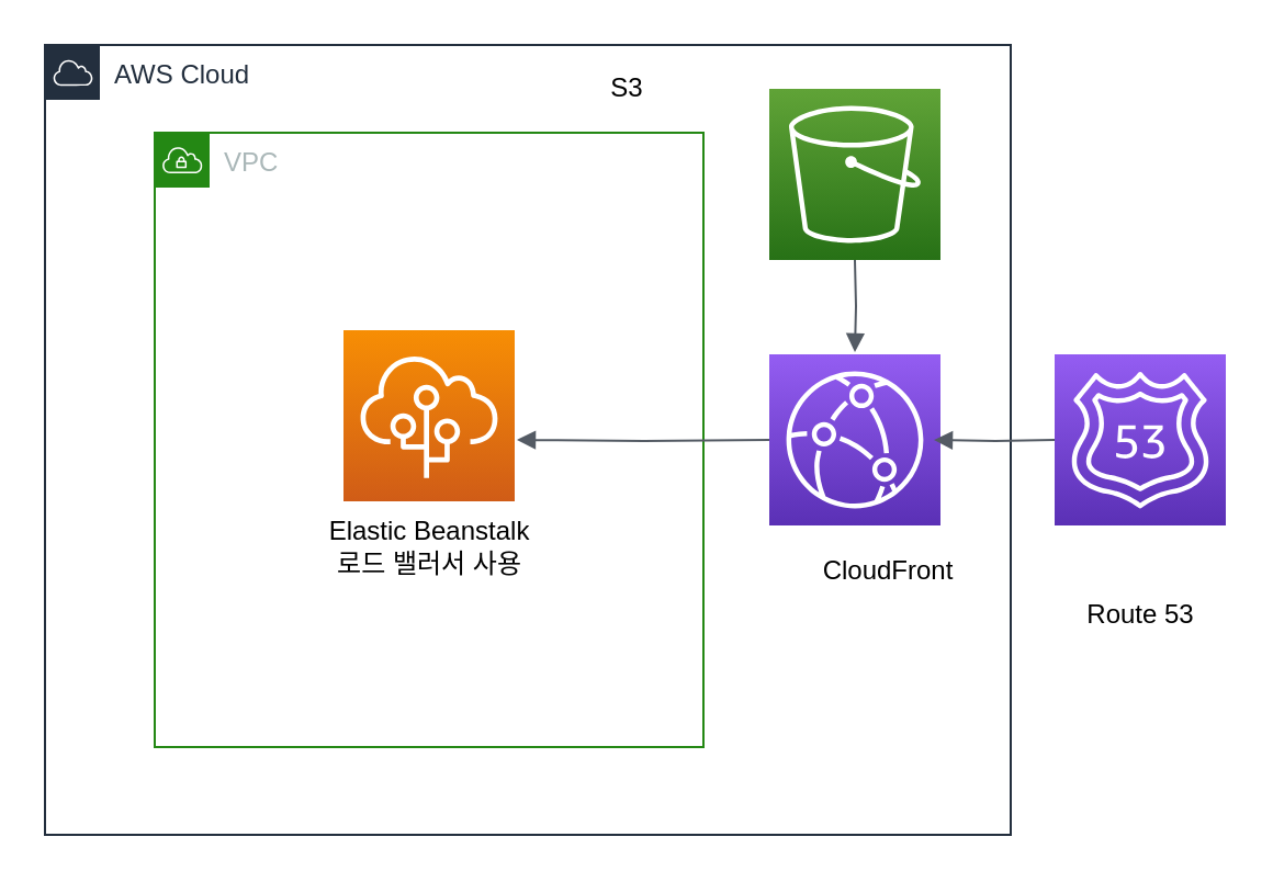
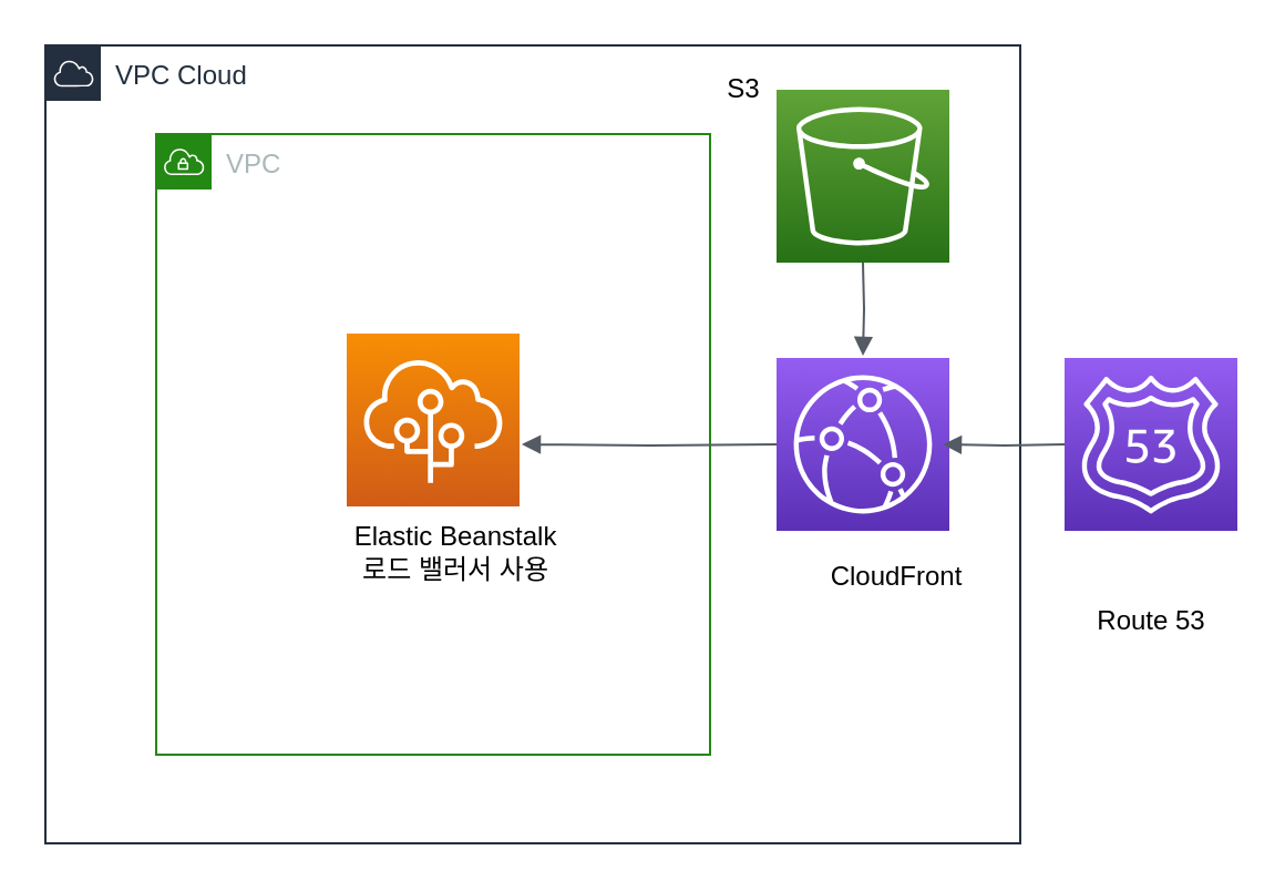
  <mxCell id="0" />
  <mxCell id="1" parent="0" />
- <mxCell id="2" value="AWS Cloud" style="points=[[0,0],[0.25,0],[0.5,0],[0.75,0],[1,0],[1,0.25],[1,0.5],[1,0.75],[1,1],[0.75,1],[0.5,1],[0.25,1],[0,1],[0,0.75],[0,0.5],[0,0.25]];outlineConnect=0;gradientColor=none;html=1;whiteSpace=wrap;fontSize=12;fontStyle=0;shape=mxgraph.aws4.group;grIcon=mxgraph.aws4.group_aws_cloud;strokeColor=#232F3E;fillColor=none;verticalAlign=top;align=left;spacingLeft=30;fontColor=#232F3E;dashed=0;" vertex="1" parent="1"><mxGeometry x="20" y="20" width="440" height="360" as="geometry" /></mxCell>
+ <mxCell id="2" value="VPC Cloud" style="points=[[0,0],[0.25,0],[0.5,0],[0.75,0],[1,0],[1,0.25],[1,0.5],[1,0.75],[1,1],[0.75,1],[0.5,1],[0.25,1],[0,1],[0,0.75],[0,0.5],[0,0.25]];outlineConnect=0;gradientColor=none;html=1;whiteSpace=wrap;fontSize=12;fontStyle=0;shape=mxgraph.aws4.group;grIcon=mxgraph.aws4.group_aws_cloud;strokeColor=#232F3E;fillColor=none;verticalAlign=top;align=left;spacingLeft=30;fontColor=#232F3E;dashed=0;" vertex="1" parent="1"><mxGeometry x="20" y="20" width="440" height="360" as="geometry" /></mxCell>
  <mxCell id="3" value="VPC" style="points=[[0,0],[0.25,0],[0.5,0],[0.75,0],[1,0],[1,0.25],[1,0.5],[1,0.75],[1,1],[0.75,1],[0.5,1],[0.25,1],[0,1],[0,0.75],[0,0.5],[0,0.25]];outlineConnect=0;gradientColor=none;html=1;whiteSpace=wrap;fontSize=12;fontStyle=0;shape=mxgraph.aws4.group;grIcon=mxgraph.aws4.group_vpc;strokeColor=#248814;fillColor=none;verticalAlign=top;align=left;spacingLeft=30;fontColor=#AAB7B8;dashed=0;" vertex="1" parent="1"><mxGeometry x="70" y="60" width="250" height="280" as="geometry" /></mxCell>
  <mxCell id="4" value="" style="points=[[0,0,0],[0.25,0,0],[0.5,0,0],[0.75,0,0],[1,0,0],[0,1,0],[0.25,1,0],[0.5,1,0],[0.75,1,0],[1,1,0],[0,0.25,0],[0,0.5,0],[0,0.75,0],[1,0.25,0],[1,0.5,0],[1,0.75,0]];outlineConnect=0;fontColor=#232F3E;gradientColor=#F78E04;gradientDirection=north;fillColor=#D05C17;strokeColor=#ffffff;dashed=0;verticalLabelPosition=bottom;verticalAlign=top;align=center;html=1;fontSize=12;fontStyle=0;aspect=fixed;shape=mxgraph.aws4.resourceIcon;resIcon=mxgraph.aws4.elastic_beanstalk;" vertex="1" parent="1"><mxGeometry x="156" y="150" width="78" height="78" as="geometry" /></mxCell>
- <mxCell id="5" value="Elastic Beanstalk&lt;br&gt;로드 밸러서 사용" style="text;html=1;align=center;verticalAlign=middle;resizable=0;points=[];autosize=1;" vertex="1" parent="1"><mxGeometry x="140" y="234" width="110" height="30" as="geometry" /></mxCell>
+ <mxCell id="5" value="Elastic Beanstalk&lt;br&gt;로드 밸러서 사용" style="text;html=1;align=center;verticalAlign=middle;resizable=0;points=[];autosize=1;" vertex="1" parent="1"><mxGeometry x="150" y="234" width="110" height="30" as="geometry" /></mxCell>
  <mxCell id="6" value="" style="points=[[0,0,0],[0.25,0,0],[0.5,0,0],[0.75,0,0],[1,0,0],[0,1,0],[0.25,1,0],[0.5,1,0],[0.75,1,0],[1,1,0],[0,0.25,0],[0,0.5,0],[0,0.75,0],[1,0.25,0],[1,0.5,0],[1,0.75,0]];outlineConnect=0;fontColor=#232F3E;gradientColor=#945DF2;gradientDirection=north;fillColor=#5A30B5;strokeColor=#ffffff;dashed=0;verticalLabelPosition=bottom;verticalAlign=top;align=center;html=1;fontSize=12;fontStyle=0;aspect=fixed;shape=mxgraph.aws4.resourceIcon;resIcon=mxgraph.aws4.cloudfront;" vertex="1" parent="1"><mxGeometry x="350" y="161" width="78" height="78" as="geometry" /></mxCell>
  <mxCell id="7" value="" style="points=[[0,0,0],[0.25,0,0],[0.5,0,0],[0.75,0,0],[1,0,0],[0,1,0],[0.25,1,0],[0.5,1,0],[0.75,1,0],[1,1,0],[0,0.25,0],[0,0.5,0],[0,0.75,0],[1,0.25,0],[1,0.5,0],[1,0.75,0]];outlineConnect=0;fontColor=#232F3E;gradientColor=#945DF2;gradientDirection=north;fillColor=#5A30B5;strokeColor=#ffffff;dashed=0;verticalLabelPosition=bottom;verticalAlign=top;align=center;html=1;fontSize=12;fontStyle=0;aspect=fixed;shape=mxgraph.aws4.resourceIcon;resIcon=mxgraph.aws4.route_53;" vertex="1" parent="1"><mxGeometry x="480" y="161" width="78" height="78" as="geometry" /></mxCell>
  <mxCell id="8" value="" style="points=[[0,0,0],[0.25,0,0],[0.5,0,0],[0.75,0,0],[1,0,0],[0,1,0],[0.25,1,0],[0.5,1,0],[0.75,1,0],[1,1,0],[0,0.25,0],[0,0.5,0],[0,0.75,0],[1,0.25,0],[1,0.5,0],[1,0.75,0]];outlineConnect=0;fontColor=#232F3E;gradientColor=#60A337;gradientDirection=north;fillColor=#277116;strokeColor=#ffffff;dashed=0;verticalLabelPosition=bottom;verticalAlign=top;align=center;html=1;fontSize=12;fontStyle=0;aspect=fixed;shape=mxgraph.aws4.resourceIcon;resIcon=mxgraph.aws4.s3;" vertex="1" parent="1"><mxGeometry x="350" y="40" width="78" height="78" as="geometry" /></mxCell>
  <mxCell id="9" value="Route 53" style="text;html=1;align=center;verticalAlign=middle;resizable=0;points=[];autosize=1;" vertex="1" parent="1"><mxGeometry x="489" y="270" width="60" height="20" as="geometry" /></mxCell>
  <mxCell id="10" value="CloudFront" style="text;html=1;align=center;verticalAlign=middle;resizable=0;points=[];autosize=1;" vertex="1" parent="1"><mxGeometry x="369" y="250" width="70" height="20" as="geometry" /></mxCell>
- <mxCell id="11" value="S3" style="text;html=1;align=center;verticalAlign=middle;resizable=0;points=[];autosize=1;" vertex="1" parent="1"><mxGeometry x="270" y="30" width="30" height="20" as="geometry" /></mxCell>
+ <mxCell id="11" value="S3" style="text;html=1;align=center;verticalAlign=middle;resizable=0;points=[];autosize=1;" vertex="1" parent="1"><mxGeometry x="320" y="30" width="30" height="20" as="geometry" /></mxCell>
  <mxCell id="12" value="" style="edgeStyle=orthogonalEdgeStyle;html=1;endArrow=none;elbow=vertical;startArrow=block;startFill=1;strokeColor=#545B64;rounded=0;entryX=0;entryY=0.5;entryDx=0;entryDy=0;entryPerimeter=0;" edge="1" parent="1" target="7"><mxGeometry width="100" relative="1" as="geometry"><mxPoint x="425" y="200" as="sourcePoint" /><mxPoint x="470" y="320" as="targetPoint" /></mxGeometry></mxCell>
  <mxCell id="13" value="" style="edgeStyle=orthogonalEdgeStyle;html=1;endArrow=none;elbow=vertical;startArrow=block;startFill=1;strokeColor=#545B64;rounded=0;entryX=0;entryY=0.5;entryDx=0;entryDy=0;entryPerimeter=0;" edge="1" parent="1" target="6"><mxGeometry width="100" relative="1" as="geometry"><mxPoint x="235" y="200" as="sourcePoint" /><mxPoint x="220" y="320" as="targetPoint" /></mxGeometry></mxCell>
  <mxCell id="14" value="" style="edgeStyle=orthogonalEdgeStyle;html=1;endArrow=none;elbow=vertical;startArrow=block;startFill=1;strokeColor=#545B64;rounded=0;entryX=0.5;entryY=1;entryDx=0;entryDy=0;entryPerimeter=0;" edge="1" parent="1" target="8"><mxGeometry width="100" relative="1" as="geometry"><mxPoint x="389" y="160" as="sourcePoint" /><mxPoint x="220" y="320" as="targetPoint" /></mxGeometry></mxCell>
